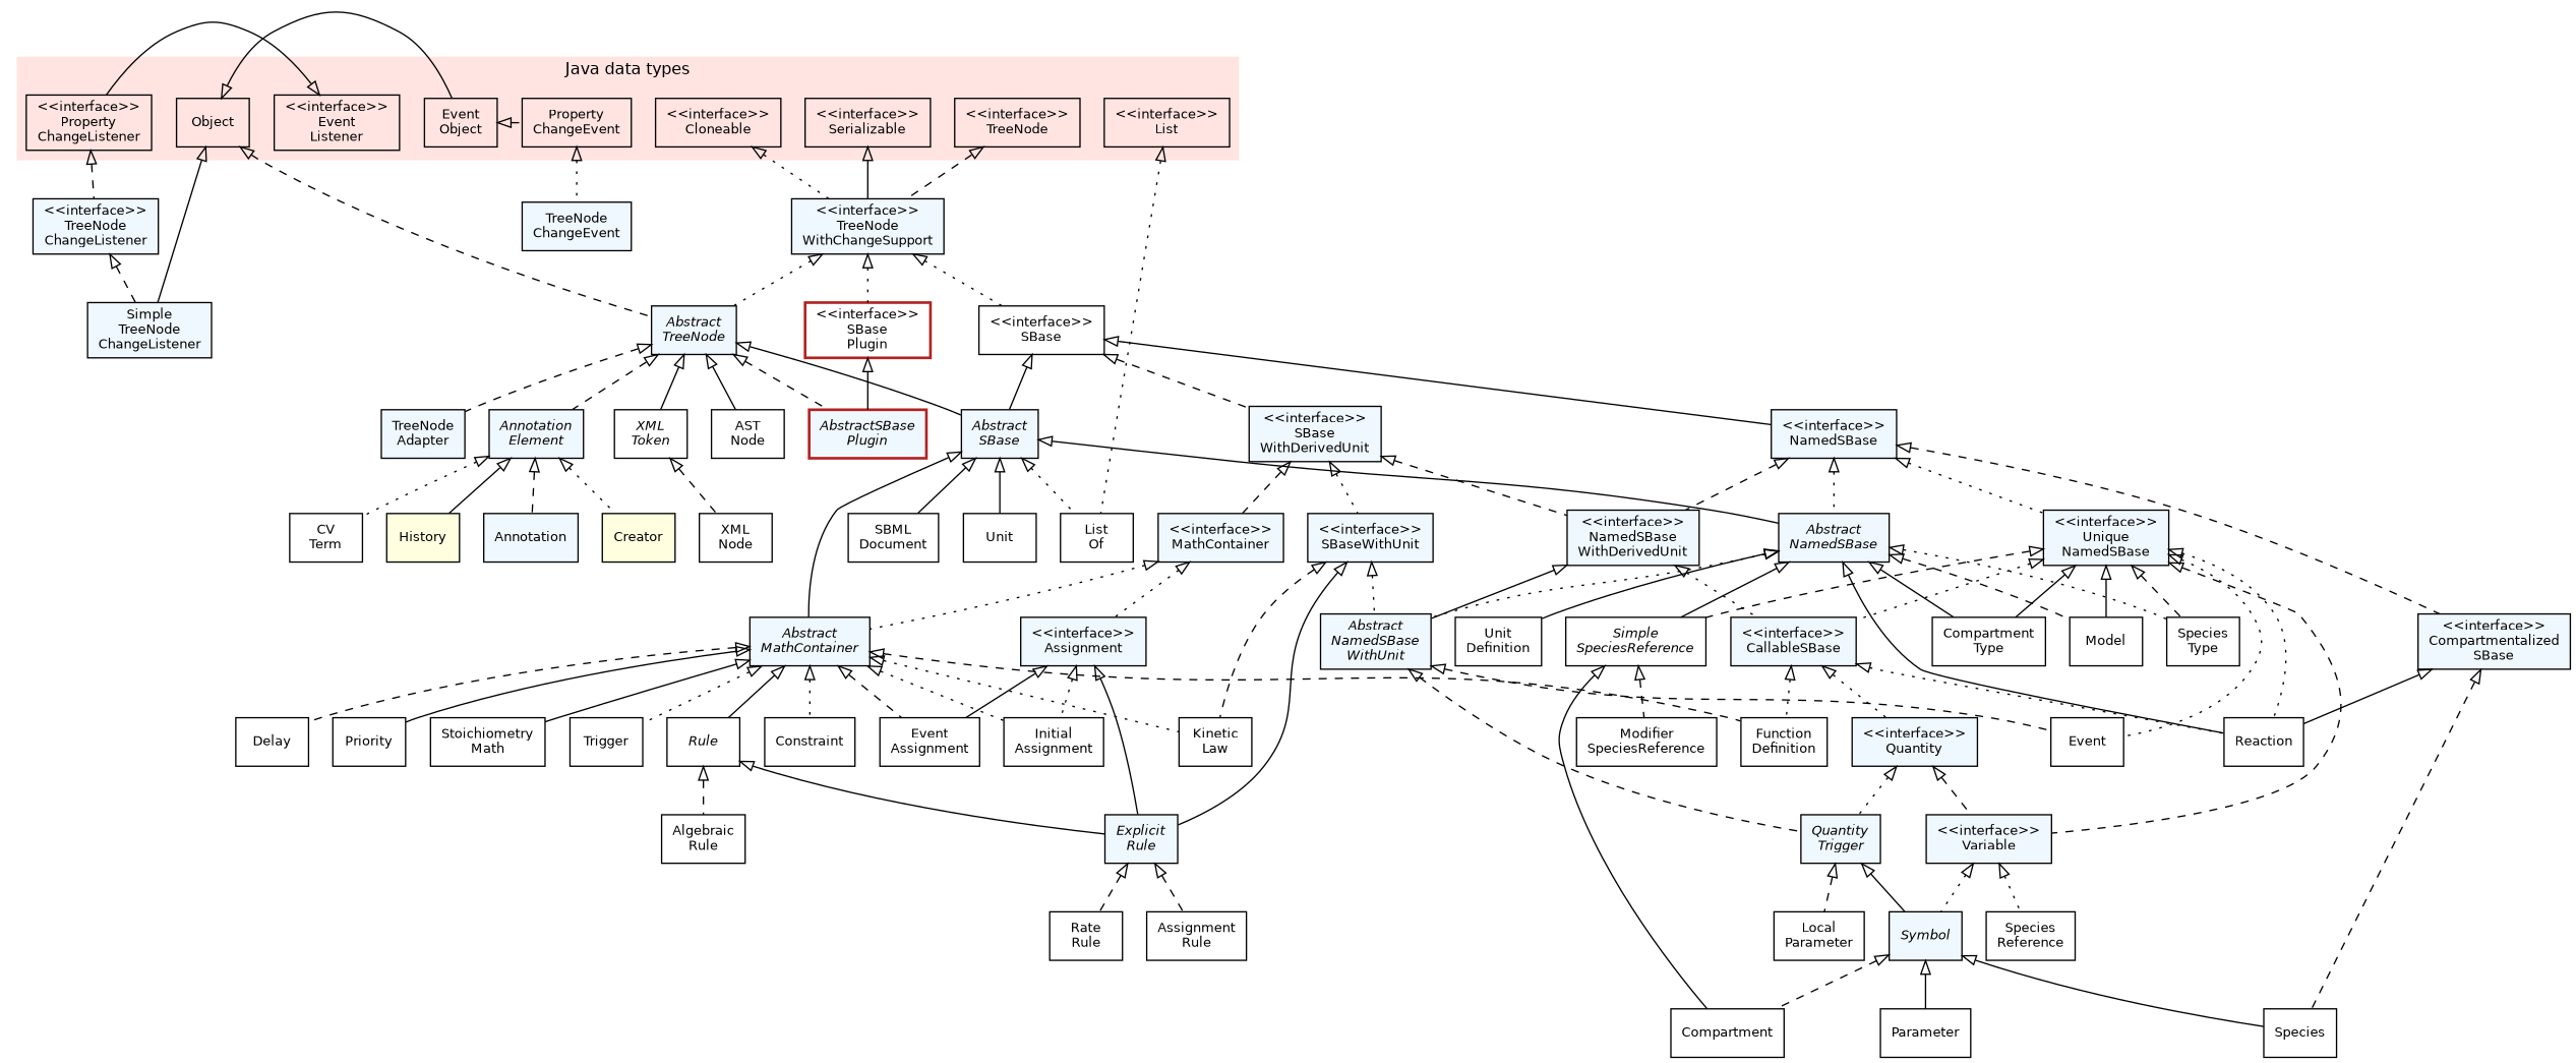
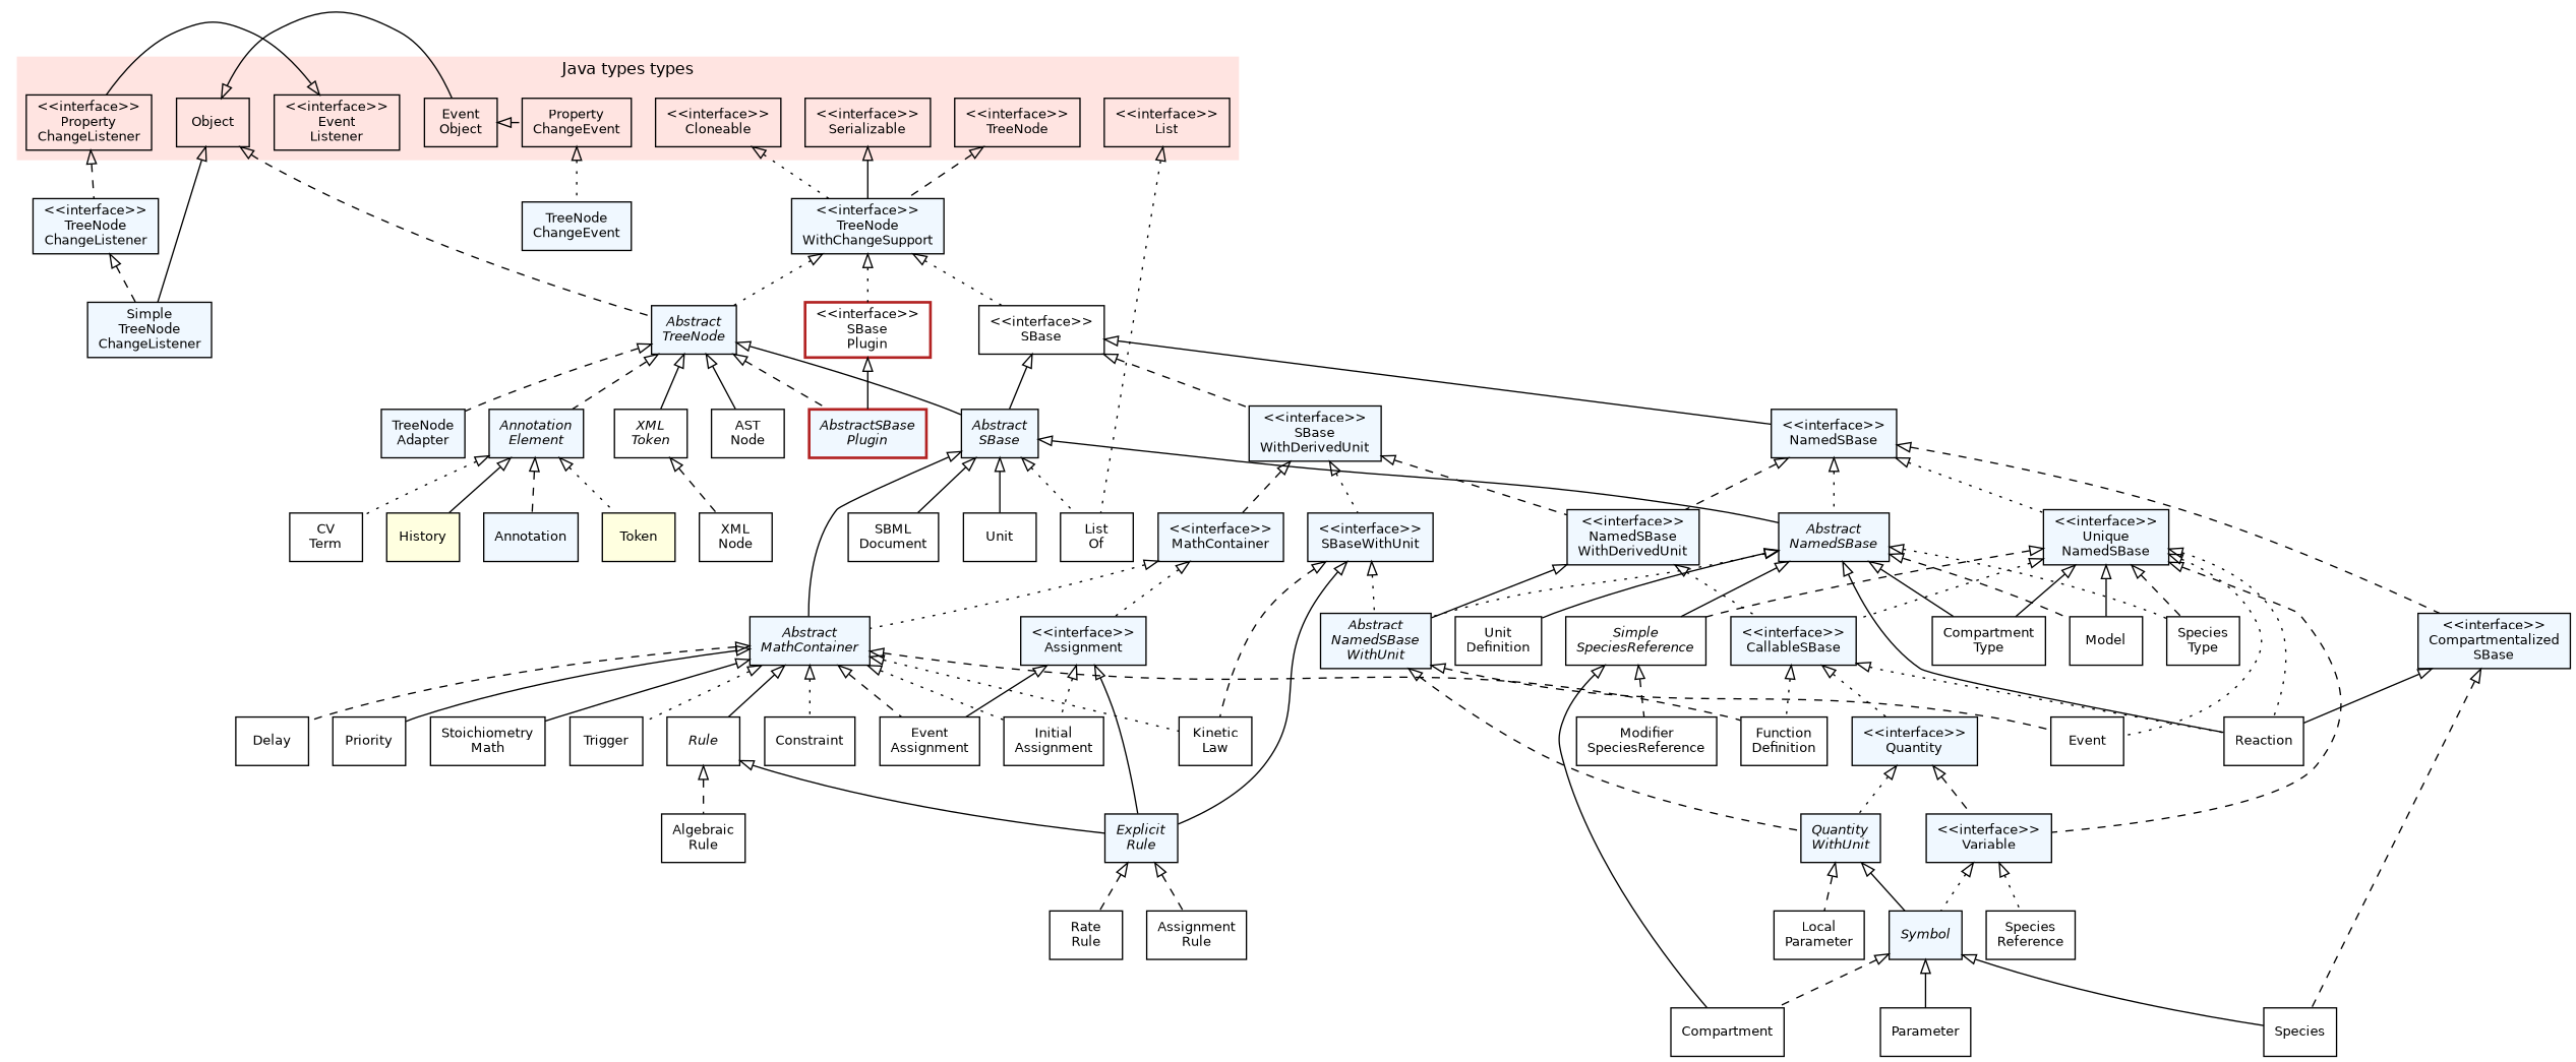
  strict digraph {
    nodesep=0.25
    ranksep=0.5
    node [fontname=Helvetica fontsize=10 shape=box]
    edge [arrowtail=empty dir=back fontname=Helvetica fontsize=10 labelfontname=Helvetica labelfontsize=10 style=solid]
    n1 [label="<<interface>>\nEvent\nListener"]
    n2 [label="<<interface>>\nProperty\nChangeListener"]
    n3 [label=Object]
    n4 [label="Event\nObject"]
    n5 [label="Property\nChangeEvent"]
    n6 [label="<<interface>>\nCloneable"]
    n7 [label="<<interface>>\nList"]
    n8 [label="<<interface>>\nSerializable"]
    n9 [label="<<interface>>\nTreeNode"]
    n10 [fillcolor="#F0F8FF" label="<<interface>>\nTreeNode\nChangeListener" style=filled]
    n11 [fillcolor="#F0F8FF" label=<<font face="Helvetica-Oblique">Abstract<br/>TreeNode</font>> style=filled]
    n12 [fillcolor="#F0F8FF" label="Simple\nTreeNode\nChangeListener" style=filled]
    n13 [fillcolor="#F0F8FF" label="TreeNode\nChangeEvent" style=filled]
    n14 [fillcolor="#F0F8FF" label="<<interface>>\nTreeNode\nWithChangeSupport" style=filled]
    n15 [label="List\nOf"]
    n16 [label="<<interface>>\nSBase"]
    n17 [color=firebrick label="<<interface>>\nSBase\nPlugin" style="setlinewidth(2)"]
    n18 [fillcolor="#F0F8FF" label=<<font face="Helvetica-Oblique">Abstract<br/>SBase</font>> style=filled]
    n19 [color=firebrick fillcolor="#F0F8FF" label=<<font face="Helvetica-Oblique">AbstractSBase<br/>Plugin</font>> style="filled,setlinewidth(2)"]
    n20 [fillcolor="#F0F8FF" label=<<font face="Helvetica-Oblique">Annotation<br/>Element</font>> style=filled]
    n21 [label=<<font face="Helvetica-Oblique">XML<br/>Token</font>>]
    n22 [label="AST\nNode"]
    n23 [fillcolor="#F0F8FF" label="TreeNode\nAdapter" style=filled]
    n24 [fillcolor="#F0F8FF" label="<<interface>>\nAssignment" style=filled]
    n25 [fillcolor="#F0F8FF" label=<<font face="Helvetica-Oblique">Explicit<br/>Rule</font>> style=filled]
    n26 [label="Event\nAssignment"]
    n27 [label="Initial\nAssignment"]
    n28 [label="Assignment\nRule"]
    n29 [label="Rate\nRule"]
    n30 [fillcolor="#F0F8FF" label="<<interface>>\nCallableSBase" style=filled]
    n31 [fillcolor="#F0F8FF" label="<<interface>>\nQuantity" style=filled]
    n32 [label="Function\nDefinition"]
    n33 [label=Reaction]
    n34 [fillcolor="#F0F8FF" label="<<interface>>\nVariable" style=filled]
-   n35 [fillcolor="#F0F8FF" label=<<font face="Helvetica-Oblique">Quantity<br/>Trigger</font>> style=filled]
+   n35 [fillcolor="#F0F8FF" label=<<font face="Helvetica-Oblique">Quantity<br/>WithUnit</font>> style=filled]
    n36 [fillcolor="#F0F8FF" label="<<interface>>\nCompartmentalized\nSBase" style=filled]
    n37 [label=Species]
    n38 [fillcolor="#F0F8FF" label="<<interface>>\nMathContainer" style=filled]
    n39 [fillcolor="#F0F8FF" label=<<font face="Helvetica-Oblique">Abstract<br/>MathContainer</font>> style=filled]
    n40 [label="Kinetic\nLaw"]
    n41 [label=<<font face="Helvetica-Oblique">Rule</font>>]
    n42 [label=Constraint]
    n43 [label=Delay]
    n44 [label=Priority]
    n45 [label="Stoichiometry\nMath"]
    n46 [label=Trigger]
    n47 [fillcolor="#F0F8FF" label="<<interface>>\nNamedSBase" style=filled]
    n48 [fillcolor="#F0F8FF" label="<<interface>>\nNamedSBase\nWithDerivedUnit" style=filled]
    n49 [fillcolor="#F0F8FF" label="<<interface>>\nUnique\nNamedSBase" style=filled]
    n50 [fillcolor="#F0F8FF" label=<<font face="Helvetica-Oblique">Abstract<br/>NamedSBase</font>> style=filled]
    n51 [fillcolor="#F0F8FF" label=<<font face="Helvetica-Oblique">Abstract<br/>NamedSBase<br/>WithUnit</font>> style=filled]
    n52 [label=<<font face="Helvetica-Oblique">Simple<br/>SpeciesReference</font>>]
    n53 [label="Compartment\nType"]
    n54 [label=Event]
    n55 [label=Model]
    n56 [label="Species\nType"]
    n57 [label="Unit\nDefinition"]
    n58 [fillcolor="#F0F8FF" label=<<font face="Helvetica-Oblique">Symbol</font>> style=filled]
    n59 [label="Species\nReference"]
    n60 [label="Local\nParameter"]
    n61 [fillcolor="#F0F8FF" label="<<interface>>\nSBase\nWithDerivedUnit" style=filled]
    n62 [fillcolor="#F0F8FF" label="<<interface>>\nSBaseWithUnit" style=filled]
    n63 [label="SBML\nDocument"]
    n64 [label=Unit]
    n65 [label="Modifier\nSpeciesReference"]
    n66 [label=Compartment]
    n67 [label=Parameter]
    n68 [label="Algebraic\nRule"]
    n69 [fillcolor="#F0F8FF" label=Annotation style=filled]
-   n70 [fillcolor="#FFFFE0" label=Creator style=filled]
+   n70 [fillcolor="#FFFFE0" label=Token style=filled]
    n71 [label="CV\nTerm"]
    n72 [fillcolor="#FFFFE0" label=History style=filled]
    n73 [label="XML\nNode"]
    subgraph cluster_1 {
      color="#ffffff"
      fillcolor="#FFE4E1"
      fontname=Helvetica
      fontsize=12
-     label="Java data types"
+     label="Java types types"
      labeljust=c
      labelloc=t
      style=filled
      n6
      n7
      n8
      n9
      subgraph sub_2 {
        color="#ffffff"
        fillcolor="#FFE4E1"
        fontname=Helvetica
        fontsize=12
        label="Java data types"
        labeljust=c
        labelloc=t
        rank=same
        style=filled
        n1
        n2
        n3
        n4
        n5
      }
    }
    n1 -> n2
    n1 -> n5 [style=invis arrowtail="" dir=""]
    n2 -> n10 [style=dashed]
    n3 -> n4
    n3 -> n11 [style=dashed]
    n3 -> n12
    n4 -> n5 [style=dashed]
    n5 -> n13 [style=dotted]
    n6 -> n14 [style=dotted]
    n7 -> n15 [style=dotted]
    n8 -> n14
    n9 -> n14 [style=dashed]
    n10 -> n12 [style=dashed]
    n11 -> n18
    n11 -> n19 [style=dashed]
    n11 -> n20 [style=dashed]
    n11 -> n21
    n11 -> n22
    n11 -> n23 [style=dashed]
    n14 -> n11 [style=dotted]
    n14 -> n16 [style=dotted]
    n14 -> n17 [style=dotted]
    n16 -> n18
    n16 -> n47
    n16 -> n61 [style=dashed]
    n17 -> n19
    n18 -> n15 [style=dotted]
    n18 -> n39
    n18 -> n50
    n18 -> n63
    n18 -> n64
    n20 -> n69 [style=dashed]
    n20 -> n70 [style=dotted]
    n20 -> n71 [style=dotted]
    n20 -> n72
    n21 -> n73 [style=dashed]
    n24 -> n25
    n24 -> n26
    n24 -> n27 [style=dotted]
    n25 -> n28 [style=dashed]
    n25 -> n29 [style=dashed]
    n30 -> n31 [style=dotted]
    n30 -> n32 [style=dotted]
    n30 -> n33 [style=dotted]
    n31 -> n34 [style=dashed]
    n31 -> n35 [style=dotted]
    n34 -> n58 [style=dotted]
    n34 -> n59 [style=dotted]
    n35 -> n58
    n35 -> n60 [style=dashed]
    n36 -> n33
    n36 -> n37 [style=dashed]
    n38 -> n24 [style=dotted]
    n38 -> n39 [style=dotted]
    n39 -> n26 [style=dashed]
    n39 -> n27 [style=dotted]
    n39 -> n32 [style=dashed]
    n39 -> n40 [style=dotted]
    n39 -> n41
    n39 -> n42 [style=dotted]
    n39 -> n43 [style=dashed]
    n39 -> n44
    n39 -> n45
    n39 -> n46 [style=dotted]
    n41 -> n25
    n41 -> n68 [style=dashed]
    n47 -> n36 [style=dashed]
    n47 -> n48 [style=dashed]
    n47 -> n49 [style=dotted]
    n47 -> n50 [style=dotted]
    n48 -> n30 [style=dotted]
    n48 -> n51
    n49 -> n30 [style=dotted]
    n49 -> n33 [style=dotted]
    n49 -> n34 [style=dashed]
    n49 -> n52 [style=dashed]
    n49 -> n53
    n49 -> n54 [style=dotted]
    n49 -> n55
    n49 -> n56 [style=dashed]
    n50 -> n33
    n50 -> n51 [style=dotted]
    n50 -> n52
    n50 -> n53
    n50 -> n55 [style=dashed]
    n50 -> n56 [style=dotted]
    n50 -> n57
    n51 -> n35 [style=dashed]
    n51 -> n54 [style=dashed]
    n52 -> n65 [style=dashed]
    n52 -> n66
    n58 -> n37
    n58 -> n66 [style=dashed]
    n58 -> n67
    n61 -> n38 [style=dashed]
    n61 -> n48 [style=dashed]
    n61 -> n62 [style=dotted]
    n62 -> n25
    n62 -> n40 [style=dashed]
    n62 -> n51 [style=dotted]
  }
